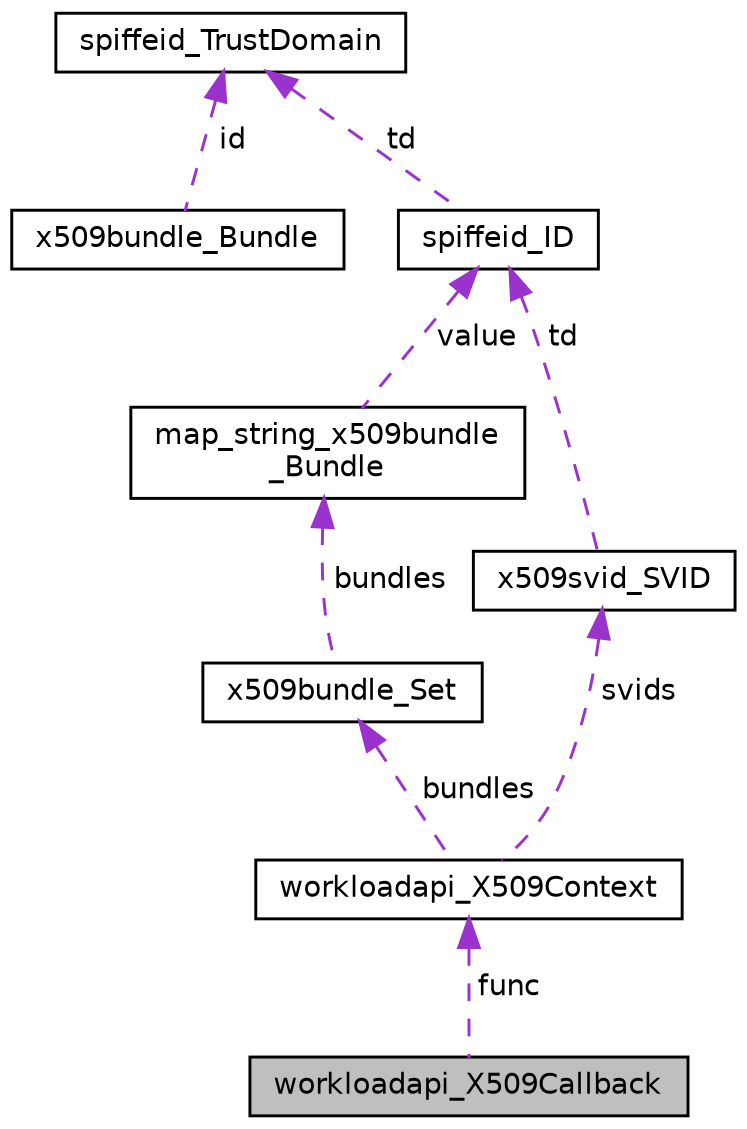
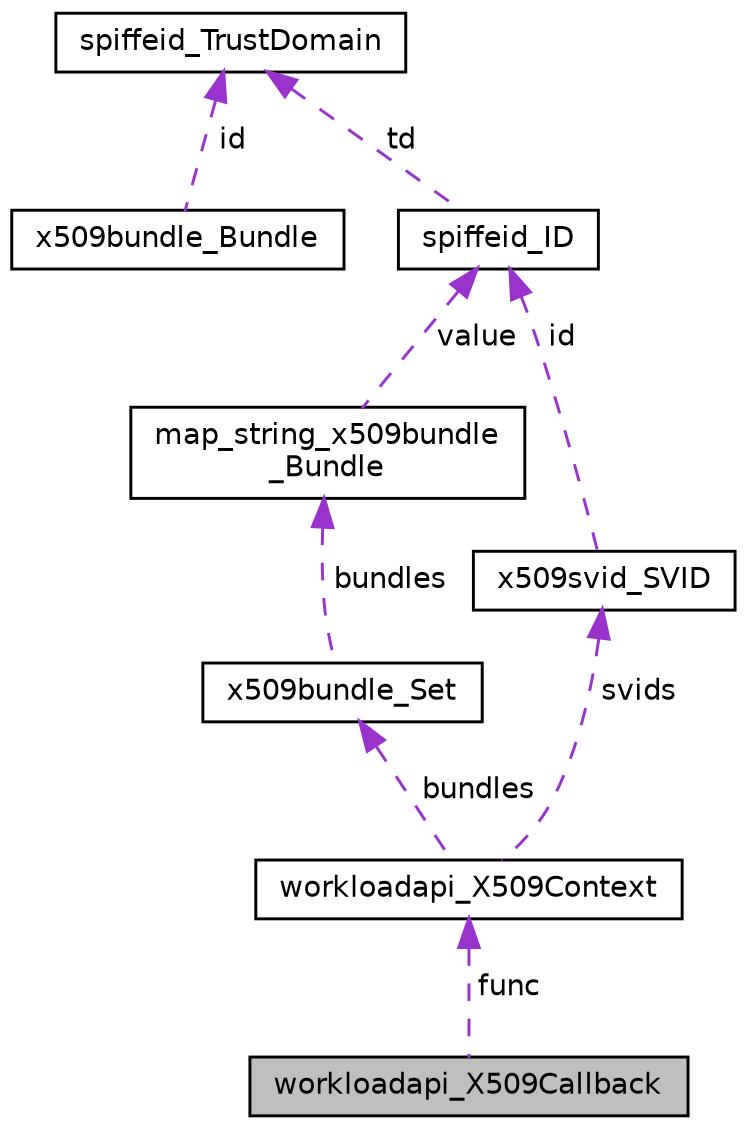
  digraph {
    node [color=black fillcolor=white fontname=Helvetica fontsize=10 shape=record style=filled]
    edge [color=darkorchid3 dir=back fontname=Helvetica fontsize=10 labelfontname=Helvetica labelfontsize=10 style=dashed]
    n1 [fillcolor=grey75 fontcolor=black height=0.2 label=workloadapi_X509Callback width=0.4]
    n2 [height=0.2 label=workloadapi_X509Context width=0.4]
    n3 [height=0.2 label=x509bundle_Set width=0.4]
    n4 [height=0.2 label="map_string_x509bundle\l_Bundle" width=0.4]
    n5 [height=0.2 label=x509bundle_Bundle width=0.4]
    n6 [height=0.2 label=spiffeid_TrustDomain width=0.4]
    n7 [height=0.2 label=spiffeid_ID width=0.4]
    n8 [height=0.2 label=x509svid_SVID width=0.4]
    n2 -> n1 [label=" func"]
    n3 -> n2 [label=" bundles"]
    n4 -> n3 [label=" bundles"]
    n6 -> n5 [label=" id"]
    n6 -> n7 [label=" td"]
    n7 -> n4 [label=" value"]
-   n7 -> n8 [label=" td"]
+   n7 -> n8 [label=" id"]
    n8 -> n2 [label=" svids"]
  }
